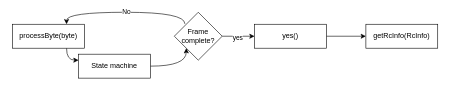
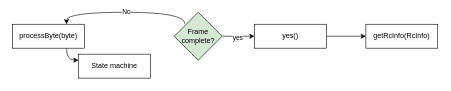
  <mxCell id="0" />
  <mxCell id="1" parent="0" />
  <mxCell id="2" style="edgeStyle=orthogonalEdgeStyle;rounded=0;orthogonalLoop=1;jettySize=auto;html=1;entryX=0;entryY=0.25;entryDx=0;entryDy=0;curved=1;exitX=0.75;exitY=1;exitDx=0;exitDy=0;" edge="1" parent="1" source="5" target="12"><mxGeometry relative="1" as="geometry"><Array as="points"><mxPoint x="110" y="100" /></Array></mxGeometry></mxCell>
  <mxCell id="3" style="edgeStyle=orthogonalEdgeStyle;rounded=0;orthogonalLoop=1;jettySize=auto;html=1;entryX=0.221;entryY=0.242;entryDx=0;entryDy=0;curved=1;exitX=1;exitY=0;exitDx=0;exitDy=0;startArrow=classic;startFill=1;endArrow=none;entryPerimeter=0;" edge="1" parent="1" target="8"><mxGeometry relative="1" as="geometry"><mxPoint x="110" y="40" as="sourcePoint" /><mxPoint x="230" y="40" as="targetPoint" /><Array as="points"><mxPoint x="110" y="20" /><mxPoint x="308" y="20" /><mxPoint x="308" y="39" /></Array></mxGeometry></mxCell>
  <mxCell id="4" value="No" style="edgeLabel;html=1;align=center;verticalAlign=middle;resizable=0;points=[];" vertex="1" connectable="0" parent="3"><mxGeometry y="1" relative="1" as="geometry"><mxPoint as="offset" /></mxGeometry></mxCell>
  <mxCell id="5" value="processByte(byte)" style="rounded=0;whiteSpace=wrap;html=1;" vertex="1" parent="1"><mxGeometry x="20" y="40" width="120" height="40" as="geometry" /></mxCell>
  <mxCell id="6" style="edgeStyle=orthogonalEdgeStyle;rounded=0;orthogonalLoop=1;jettySize=auto;html=1;entryX=0;entryY=0.5;entryDx=0;entryDy=0;" edge="1" parent="1" source="8" target="10"><mxGeometry relative="1" as="geometry" /></mxCell>
  <mxCell id="7" value="yes" style="edgeLabel;html=1;align=center;verticalAlign=middle;resizable=0;points=[];" vertex="1" connectable="0" parent="6"><mxGeometry x="-0.082" y="-1" relative="1" as="geometry"><mxPoint as="offset" /></mxGeometry></mxCell>
- <mxCell id="8" value="Frame complete?" style="rhombus;whiteSpace=wrap;html=1;" vertex="1" parent="1"><mxGeometry x="290" y="20" width="80" height="80" as="geometry" /></mxCell>
+ <mxCell id="8" value="Frame complete?" style="rhombus;whiteSpace=wrap;html=1;fillColor=#d5e8d4;" vertex="1" parent="1"><mxGeometry x="290" y="20" width="80" height="80" as="geometry" /></mxCell>
  <mxCell id="9" style="edgeStyle=orthogonalEdgeStyle;rounded=0;orthogonalLoop=1;jettySize=auto;html=1;entryX=0;entryY=0.5;entryDx=0;entryDy=0;" edge="1" parent="1" source="10" target="13"><mxGeometry relative="1" as="geometry" /></mxCell>
  <mxCell id="10" value="yes()" style="rounded=0;whiteSpace=wrap;html=1;" vertex="1" parent="1"><mxGeometry x="424" y="40" width="120" height="40" as="geometry" /></mxCell>
- <mxCell id="11" style="edgeStyle=orthogonalEdgeStyle;rounded=0;orthogonalLoop=1;jettySize=auto;html=1;entryX=0;entryY=1;entryDx=0;entryDy=0;curved=1;" edge="1" parent="1" source="12" target="8"><mxGeometry relative="1" as="geometry"><Array as="points"><mxPoint x="310" y="110" /></Array></mxGeometry></mxCell>
  <mxCell id="12" value="State machine" style="rounded=0;whiteSpace=wrap;html=1;" vertex="1" parent="1"><mxGeometry x="130" y="90" width="120" height="40" as="geometry" /></mxCell>
  <mxCell id="13" value="getRcInfo(RcInfo)" style="rounded=0;whiteSpace=wrap;html=1;" vertex="1" parent="1"><mxGeometry x="610" y="40" width="120" height="40" as="geometry" /></mxCell>
